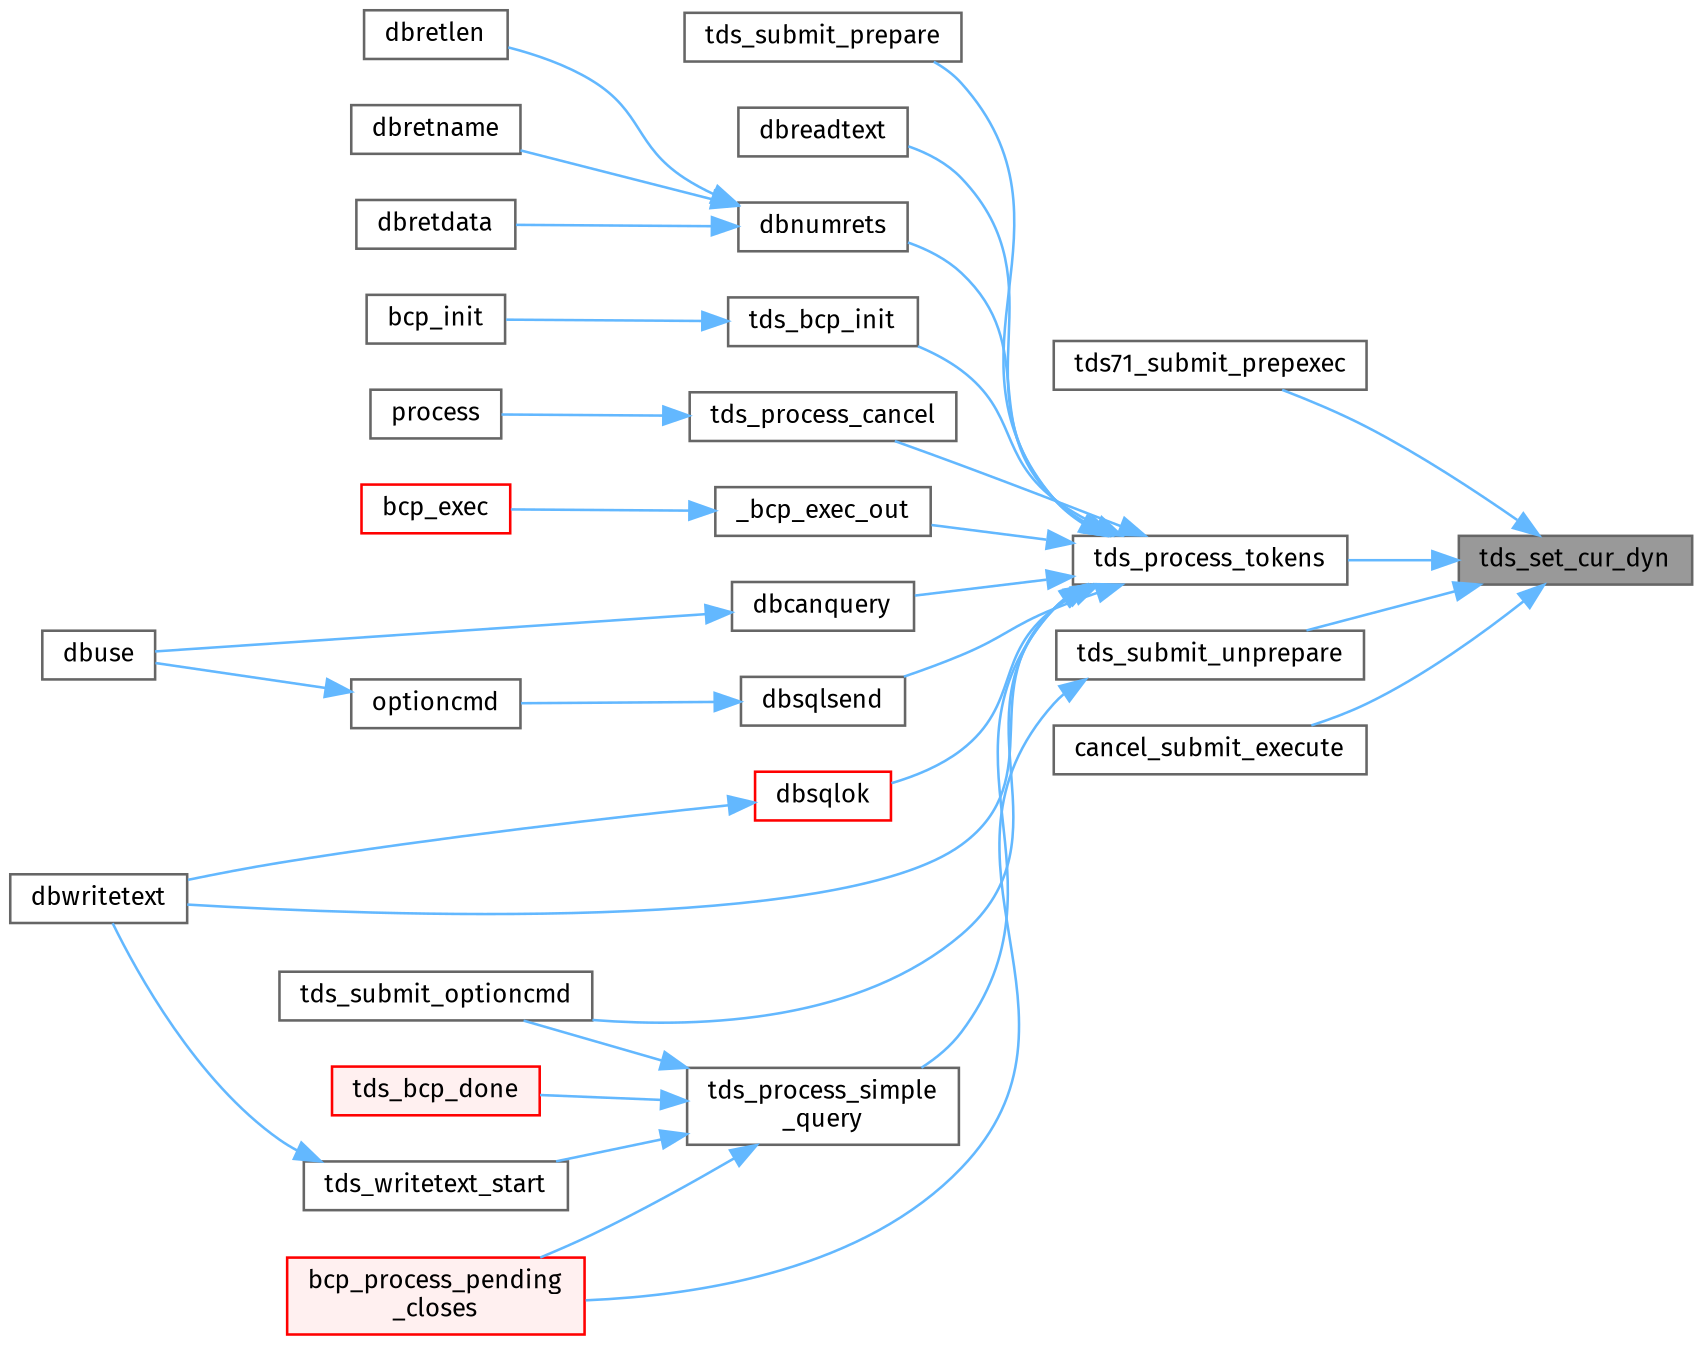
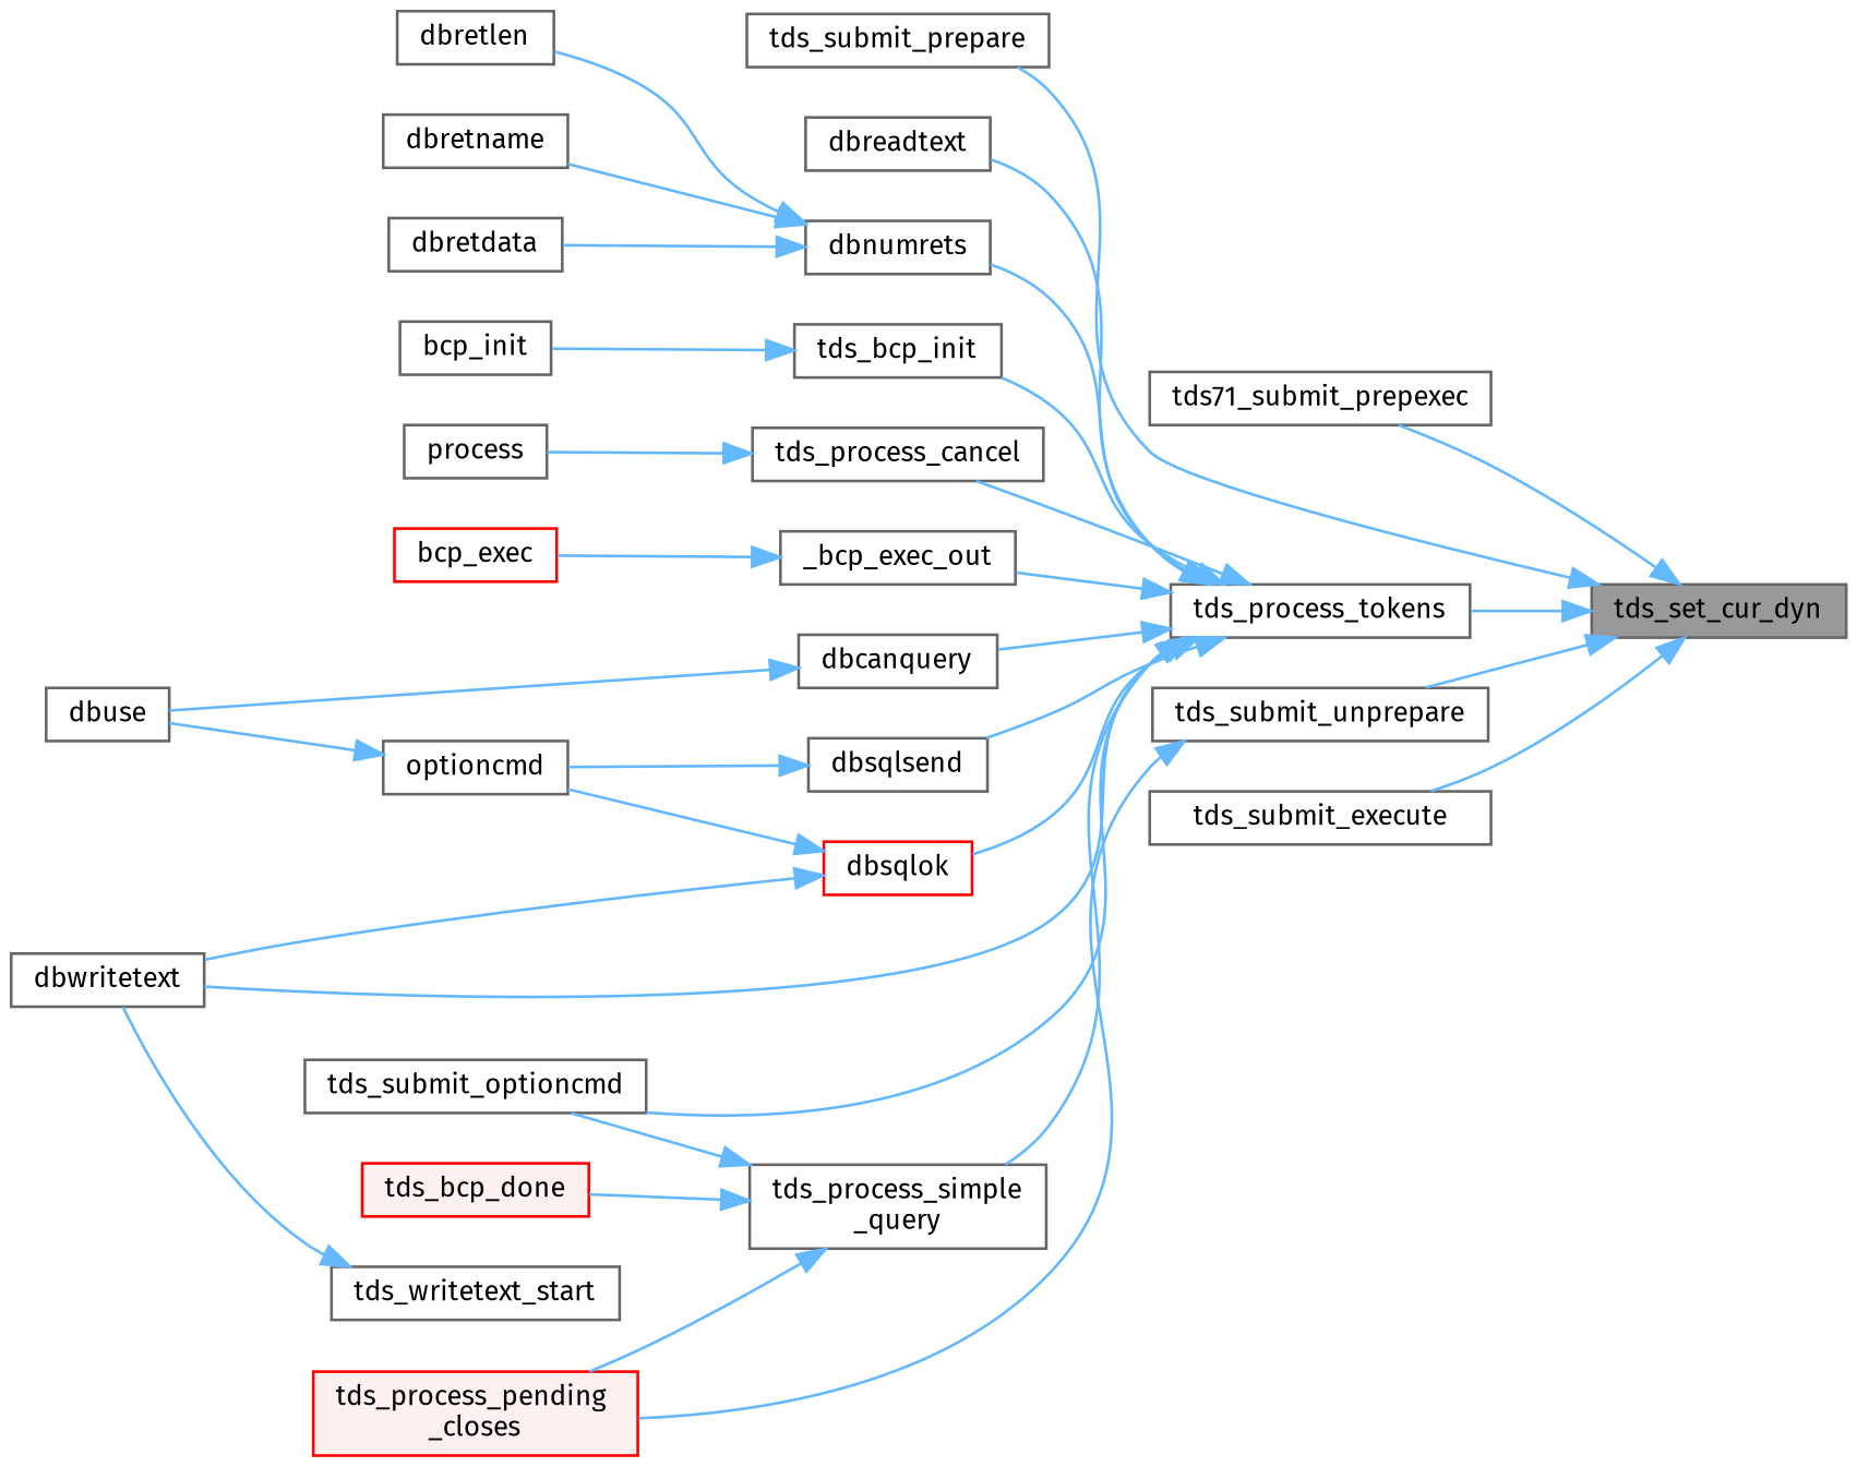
  digraph {
    fontname="Fira Sans"
    rankdir=RL
    node [color=grey40 fillcolor=white fontname="Fira Sans" fontsize=10 shape=box style=filled]
    edge [color=steelblue1 dir=back fontname="Fira Sans" fontsize=10 labelfontname=Helvetica labelfontsize=10 style=solid]
    n1 [color=gray40 fillcolor=grey60 fontcolor=black height=0.2 label=tds_set_cur_dyn width=0.4]
    n2 [height=0.2 label=tds71_submit_prepexec width=0.4]
    n3 [height=0.2 label=tds_process_tokens width=0.4]
-   n4 [height=0.2 label=cancel_submit_execute width=0.4]
+   n4 [height=0.2 label=tds_submit_execute width=0.4]
    n5 [height=0.2 label=tds_submit_prepare width=0.4]
    n6 [height=0.2 label=tds_submit_unprepare width=0.4]
    n7 [height=0.2 label=_bcp_exec_out width=0.4]
    n8 [height=0.2 label=dbcanquery width=0.4]
    n9 [height=0.2 label=dbnumrets width=0.4]
    n10 [height=0.2 label=dbreadtext width=0.4]
    n11 [color=red height=0.2 label=dbsqlok width=0.4]
    n12 [height=0.2 label=dbwritetext width=0.4]
    n13 [height=0.2 label=dbsqlsend width=0.4]
    n14 [height=0.2 label=tds_bcp_init width=0.4]
    n15 [height=0.2 label=tds_process_cancel width=0.4]
    n16 [height=0.2 label="tds_process_simple\l_query" width=0.4]
    n17 [height=0.2 label=tds_submit_optioncmd width=0.4]
-   n18 [color=red fillcolor="#FFF0F0" height=0.2 label="bcp_process_pending\l_closes" width=0.4]
+   n18 [color=red fillcolor="#FFF0F0" height=0.2 label="tds_process_pending\l_closes" width=0.4]
    n19 [color=red height=0.2 label=bcp_exec width=0.4]
    n20 [height=0.2 label=dbuse width=0.4]
    n21 [height=0.2 label=dbretdata width=0.4]
    n22 [height=0.2 label=dbretlen width=0.4]
    n23 [height=0.2 label=dbretname width=0.4]
    n24 [height=0.2 label=optioncmd width=0.4]
    n25 [height=0.2 label=bcp_init width=0.4]
    n26 [height=0.2 label=process width=0.4]
    n27 [color=red fillcolor="#FFF0F0" height=0.2 label=tds_bcp_done width=0.4]
    n28 [height=0.2 label=tds_writetext_start width=0.4]
    n1 -> n2
    n1 -> n3
    n1 -> n4
-   n3 -> n5
+   n1 -> n5
    n1 -> n6
    n3 -> n7
    n3 -> n8
    n3 -> n9
    n3 -> n10
    n3 -> n11
    n3 -> n12
    n3 -> n13
    n3 -> n14
    n3 -> n15
    n3 -> n16
    n3 -> n17
    n6 -> n18
    n7 -> n19
    n8 -> n20
    n9 -> n21
    n9 -> n22
    n9 -> n23
    n11 -> n12
+   n11 -> n24
    n13 -> n24
    n14 -> n25
    n15 -> n26
    n16 -> n17
    n16 -> n18
    n16 -> n27
-   n16 -> n28
    n24 -> n20
    n28 -> n12
  }
